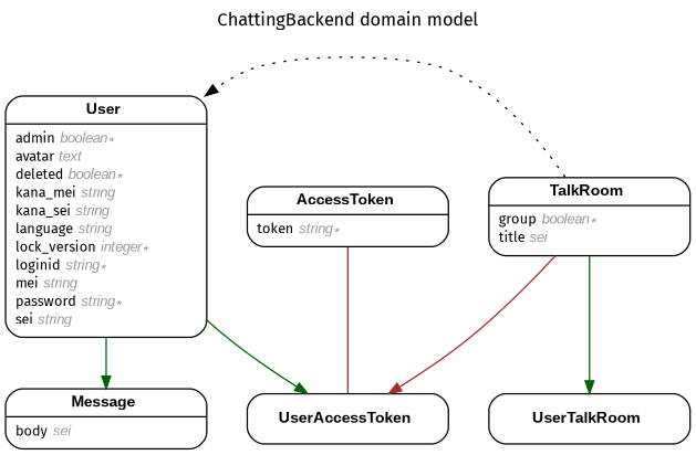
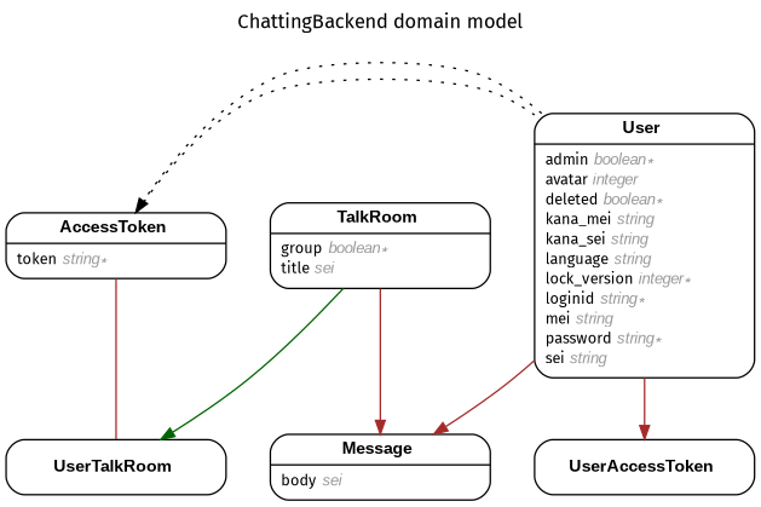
  digraph {
    concentrate=true
    fontname="Fira Sans"
    fontsize=13
    label="ChattingBackend domain model\n\n"
    labelloc=t
    nodesep=0.4
    rankdir=TB
    ranksep=0.5
    splines=spline
    node [fontname="Fira Sans" fontsize=10 margin="0.07,0.05" penwidth=1.0 shape=Mrecord]
    edge [arrowhead=normal arrowsize=0.9 arrowtail=none dir=both fontname="Fira Sans" fontsize=7 labelangle=32 labeldistance=1.8 penwidth=1.0 weight=2]
    n1 [label=<{<table border="0" align="center" cellspacing="0.5" cellpadding="0" width="134">   <tr><td align="center" valign="bottom" width="130"><font face="Arial Bold" point-size="11">AccessToken</font></td></tr> </table> | <table border="0" align="left" cellspacing="2" cellpadding="0" width="134">   <tr><td align="left" width="130" port="token">token <font face="Arial Italic" color="grey60">string ∗</font></td></tr> </table> }>]
-   n2 [label=<{<table border="0" align="center" cellspacing="0.5" cellpadding="0" width="134">   <tr><td align="center" valign="bottom" width="130"><font face="Arial Bold" point-size="11">User</font></td></tr> </table> | <table border="0" align="left" cellspacing="2" cellpadding="0" width="134">   <tr><td align="left" width="130" port="admin">admin <font face="Arial Italic" color="grey60">boolean ∗</font></td></tr>   <tr><td align="left" width="130" port="avatar">avatar <font face="Arial Italic" color="grey60">text</font></td></tr>   <tr><td align="left" width="130" port="deleted">deleted <font face="Arial Italic" color="grey60">boolean ∗</font></td></tr>   <tr><td align="left" width="130" port="kana_mei">kana_mei <font face="Arial Italic" color="grey60">string</font></td></tr>   <tr><td align="left" width="130" port="kana_sei">kana_sei <font face="Arial Italic" color="grey60">string</font></td></tr>   <tr><td align="left" width="130" port="language">language <font face="Arial Italic" color="grey60">string</font></td></tr>   <tr><td align="left" width="130" port="lock_version">lock_version <font face="Arial Italic" color="grey60">integer ∗</font></td></tr>   <tr><td align="left" width="130" port="loginid">loginid <font face="Arial Italic" color="grey60">string ∗</font></td></tr>   <tr><td align="left" width="130" port="mei">mei <font face="Arial Italic" color="grey60">string</font></td></tr>   <tr><td align="left" width="130" port="password">password <font face="Arial Italic" color="grey60">string ∗</font></td></tr>   <tr><td align="left" width="130" port="sei">sei <font face="Arial Italic" color="grey60">string</font></td></tr> </table> }>]
+   n2 [label=<{<table border="0" align="center" cellspacing="0.5" cellpadding="0" width="134">   <tr><td align="center" valign="bottom" width="130"><font face="Arial Bold" point-size="11">User</font></td></tr> </table> | <table border="0" align="left" cellspacing="2" cellpadding="0" width="134">   <tr><td align="left" width="130" port="admin">admin <font face="Arial Italic" color="grey60">boolean ∗</font></td></tr>   <tr><td align="left" width="130" port="avatar">avatar <font face="Arial Italic" color="grey60">integer</font></td></tr>   <tr><td align="left" width="130" port="deleted">deleted <font face="Arial Italic" color="grey60">boolean ∗</font></td></tr>   <tr><td align="left" width="130" port="kana_mei">kana_mei <font face="Arial Italic" color="grey60">string</font></td></tr>   <tr><td align="left" width="130" port="kana_sei">kana_sei <font face="Arial Italic" color="grey60">string</font></td></tr>   <tr><td align="left" width="130" port="language">language <font face="Arial Italic" color="grey60">string</font></td></tr>   <tr><td align="left" width="130" port="lock_version">lock_version <font face="Arial Italic" color="grey60">integer ∗</font></td></tr>   <tr><td align="left" width="130" port="loginid">loginid <font face="Arial Italic" color="grey60">string ∗</font></td></tr>   <tr><td align="left" width="130" port="mei">mei <font face="Arial Italic" color="grey60">string</font></td></tr>   <tr><td align="left" width="130" port="password">password <font face="Arial Italic" color="grey60">string ∗</font></td></tr>   <tr><td align="left" width="130" port="sei">sei <font face="Arial Italic" color="grey60">string</font></td></tr> </table> }>]
    n3 [label=<{<table border="0" align="center" cellspacing="0.5" cellpadding="0" width="134">   <tr><td align="center" valign="bottom" width="130"><font face="Arial Bold" point-size="11">UserAccessToken</font></td></tr> </table> }>]
    n4 [label=<{<table border="0" align="center" cellspacing="0.5" cellpadding="0" width="134">   <tr><td align="center" valign="bottom" width="130"><font face="Arial Bold" point-size="11">Message</font></td></tr> </table> | <table border="0" align="left" cellspacing="2" cellpadding="0" width="134">   <tr><td align="left" width="130" port="body">body <font face="Arial Italic" color="grey60">sei</font></td></tr> </table> }>]
    n5 [label=<{<table border="0" align="center" cellspacing="0.5" cellpadding="0" width="134">   <tr><td align="center" valign="bottom" width="130"><font face="Arial Bold" point-size="11">TalkRoom</font></td></tr> </table> | <table border="0" align="left" cellspacing="2" cellpadding="0" width="134">   <tr><td align="left" width="130" port="group">group <font face="Arial Italic" color="grey60">boolean ∗</font></td></tr>   <tr><td align="left" width="130" port="title">title <font face="Arial Italic" color="grey60">sei</font></td></tr> </table> }>]
    n6 [label=<{<table border="0" align="center" cellspacing="0.5" cellpadding="0" width="134">   <tr><td align="center" valign="bottom" width="130"><font face="Arial Bold" point-size="11">UserTalkRoom</font></td></tr> </table> }>]
    n1 -> n2 [arrowhead=none constraint=false style=dotted weight=1]
-   n1 -> n3 [arrowhead=none color=brown]
+   n1 -> n6 [arrowhead=none color=brown]
    n2 -> n1 [constraint=false style=dotted weight=1]
-   n2 -> n3 [color=darkgreen]
-   n2 -> n4 [color=darkgreen]
+   n2 -> n3 [color=brown]
+   n2 -> n4 [color=brown]
    n5 -> n2 [constraint=false style=dotted]
-   n5 -> n3 [color=brown]
+   n5 -> n4 [color=brown]
    n5 -> n6 [color=darkgreen]
  }
